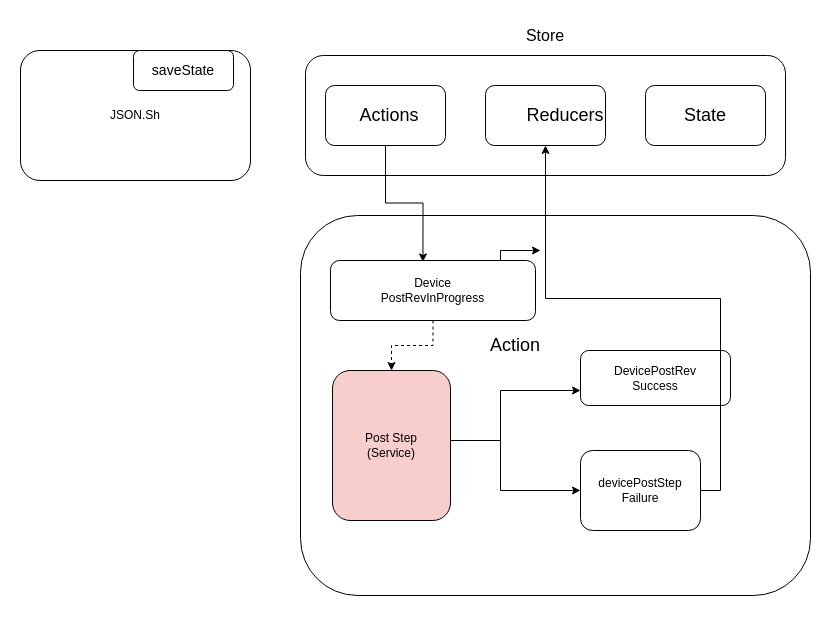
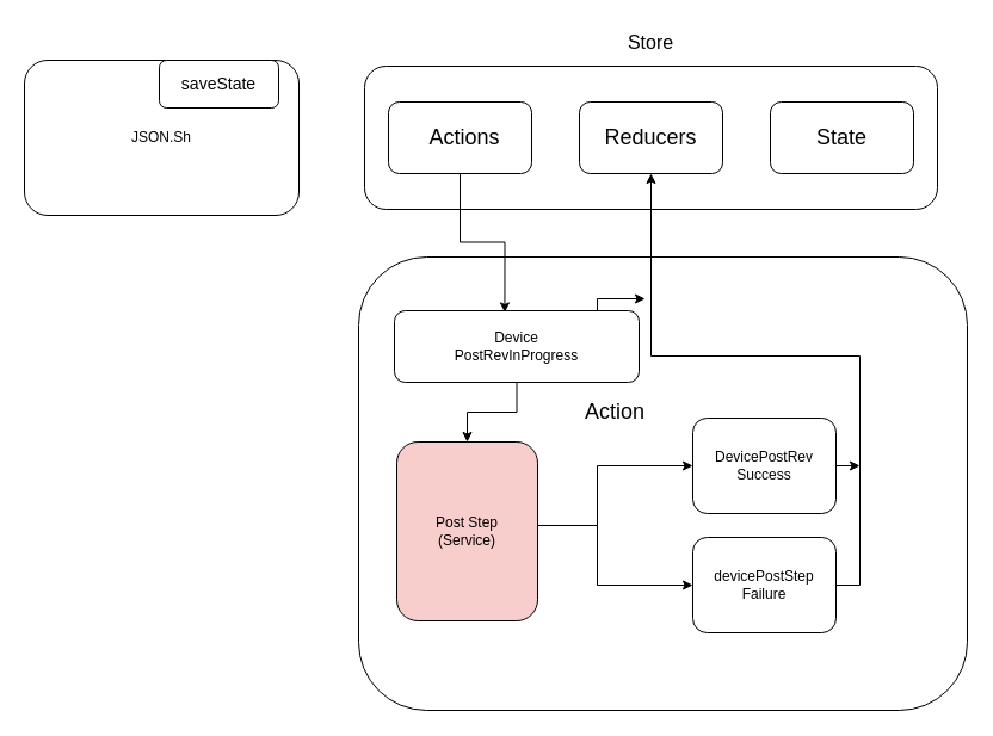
  <mxCell id="0" />
  <mxCell id="1" parent="0" />
  <mxCell id="2" value="" style="rounded=1;whiteSpace=wrap;html=1;" vertex="1" parent="1"><mxGeometry x="305" y="55" width="480" height="120" as="geometry" /></mxCell>
  <mxCell id="3" value="JSON.Sh" style="rounded=1;whiteSpace=wrap;html=1;" vertex="1" parent="1"><mxGeometry x="20" y="50" width="230" height="130" as="geometry" /></mxCell>
  <mxCell id="4" value="&lt;font style=&quot;font-size: 14px;&quot;&gt;saveState&lt;/font&gt;" style="rounded=1;whiteSpace=wrap;html=1;" vertex="1" parent="1"><mxGeometry x="133" y="50" width="100" height="40" as="geometry" /></mxCell>
  <mxCell id="5" value="" style="rounded=1;whiteSpace=wrap;html=1;" vertex="1" parent="1"><mxGeometry x="325" y="85" width="120" height="60" as="geometry" /></mxCell>
  <mxCell id="6" value="" style="rounded=1;whiteSpace=wrap;html=1;" vertex="1" parent="1"><mxGeometry x="485" y="85" width="120" height="60" as="geometry" /></mxCell>
  <mxCell id="7" value="" style="rounded=1;whiteSpace=wrap;html=1;" vertex="1" parent="1"><mxGeometry x="645" y="85" width="120" height="60" as="geometry" /></mxCell>
  <mxCell id="8" style="edgeStyle=orthogonalEdgeStyle;rounded=0;orthogonalLoop=1;jettySize=auto;html=1;exitX=0.5;exitY=1;exitDx=0;exitDy=0;" edge="1" parent="1" source="4" target="4"><mxGeometry relative="1" as="geometry" /></mxCell>
  <mxCell id="9" value="&lt;font size=&quot;3&quot;&gt;Store&lt;/font&gt;" style="text;strokeColor=none;align=center;fillColor=none;html=1;verticalAlign=middle;whiteSpace=wrap;rounded=0;" vertex="1" parent="1"><mxGeometry x="515" y="20" width="60" height="30" as="geometry" /></mxCell>
  <mxCell id="10" value="&lt;font style=&quot;font-size: 18px;&quot;&gt;Actions&lt;/font&gt;" style="text;html=1;strokeColor=none;fillColor=none;align=center;verticalAlign=middle;whiteSpace=wrap;rounded=0;" vertex="1" parent="1"><mxGeometry x="359" y="100" width="60" height="30" as="geometry" /></mxCell>
- <mxCell id="11" value="&lt;font style=&quot;font-size: 18px;&quot;&gt;Reducers&lt;/font&gt;" style="text;html=1;strokeColor=none;fillColor=none;align=center;verticalAlign=middle;whiteSpace=wrap;rounded=0;" vertex="1" parent="1"><mxGeometry x="535" y="100" width="60" height="30" as="geometry" /></mxCell>
+ <mxCell id="11" value="&lt;font style=&quot;font-size: 18px;&quot;&gt;Reducers&lt;/font&gt;" style="text;html=1;strokeColor=none;fillColor=none;align=center;verticalAlign=middle;whiteSpace=wrap;rounded=0;" vertex="1" parent="1"><mxGeometry x="515" y="100" width="60" height="30" as="geometry" /></mxCell>
  <mxCell id="12" value="&lt;font style=&quot;font-size: 18px;&quot;&gt;State&lt;/font&gt;" style="text;html=1;strokeColor=none;fillColor=none;align=center;verticalAlign=middle;whiteSpace=wrap;rounded=0;" vertex="1" parent="1"><mxGeometry x="675" y="100" width="60" height="30" as="geometry" /></mxCell>
  <mxCell id="13" value="" style="rounded=1;whiteSpace=wrap;html=1;" vertex="1" parent="1"><mxGeometry x="300" y="215" width="510" height="380" as="geometry" /></mxCell>
  <mxCell id="14" style="edgeStyle=orthogonalEdgeStyle;rounded=0;orthogonalLoop=1;jettySize=auto;html=1;exitX=1;exitY=0.5;exitDx=0;exitDy=0;" edge="1" parent="1" source="16"><mxGeometry relative="1" as="geometry"><mxPoint x="540" y="250" as="targetPoint" /><Array as="points"><mxPoint x="500" y="290" /><mxPoint x="500" y="250" /></Array></mxGeometry></mxCell>
- <mxCell id="15" style="edgeStyle=orthogonalEdgeStyle;rounded=0;orthogonalLoop=1;jettySize=auto;html=1;exitX=0.5;exitY=1;exitDx=0;exitDy=0;entryX=0.5;entryY=0;entryDx=0;entryDy=0;dashed=1;" edge="1" parent="1" source="16" target="18"><mxGeometry relative="1" as="geometry" /></mxCell>
+ <mxCell id="15" style="edgeStyle=orthogonalEdgeStyle;rounded=0;orthogonalLoop=1;jettySize=auto;html=1;exitX=0.5;exitY=1;exitDx=0;exitDy=0;entryX=0.5;entryY=0;entryDx=0;entryDy=0;" edge="1" parent="1" source="16" target="18"><mxGeometry relative="1" as="geometry" /></mxCell>
  <mxCell id="16" value="Device&lt;br&gt;PostRevInProgress" style="rounded=1;whiteSpace=wrap;html=1;" vertex="1" parent="1"><mxGeometry x="330" y="260" width="205" height="60" as="geometry" /></mxCell>
  <mxCell id="17" style="edgeStyle=orthogonalEdgeStyle;rounded=0;orthogonalLoop=1;jettySize=auto;html=1;" edge="1" parent="1" target="20"><mxGeometry relative="1" as="geometry"><mxPoint x="450" y="450" as="sourcePoint" /><mxPoint x="545" y="580" as="targetPoint" /><Array as="points"><mxPoint x="450" y="440" /><mxPoint x="500" y="440" /><mxPoint x="500" y="390" /></Array></mxGeometry></mxCell>
  <mxCell id="18" value="Post Step&lt;br&gt;(Service)" style="rounded=1;whiteSpace=wrap;html=1;fillColor=#f8cecc;" vertex="1" parent="1"><mxGeometry x="332" y="370" width="118" height="150" as="geometry" /></mxCell>
  <mxCell id="19" style="edgeStyle=orthogonalEdgeStyle;rounded=0;orthogonalLoop=1;jettySize=auto;html=1;exitX=1;exitY=0.5;exitDx=0;exitDy=0;" edge="1" parent="1" source="20"><mxGeometry relative="1" as="geometry"><mxPoint x="720" y="390" as="targetPoint" /></mxGeometry></mxCell>
- <mxCell id="20" value="DevicePostRev&lt;br&gt;Success" style="rounded=1;whiteSpace=wrap;html=1;" vertex="1" parent="1"><mxGeometry x="580" y="350" width="150" height="55" as="geometry" /></mxCell>
+ <mxCell id="20" value="DevicePostRev&lt;br&gt;Success" style="rounded=1;whiteSpace=wrap;html=1;" vertex="1" parent="1"><mxGeometry x="580" y="350" width="120" height="80" as="geometry" /></mxCell>
  <mxCell id="21" style="edgeStyle=orthogonalEdgeStyle;rounded=0;orthogonalLoop=1;jettySize=auto;html=1;exitX=1;exitY=0.5;exitDx=0;exitDy=0;entryX=0.5;entryY=1;entryDx=0;entryDy=0;" edge="1" parent="1" source="22" target="6"><mxGeometry relative="1" as="geometry"><Array as="points"><mxPoint x="720" y="490" /><mxPoint x="720" y="298" /><mxPoint x="545" y="298" /></Array></mxGeometry></mxCell>
  <mxCell id="22" value="devicePostStep&lt;br&gt;Failure" style="rounded=1;whiteSpace=wrap;html=1;" vertex="1" parent="1"><mxGeometry x="580" y="450" width="120" height="80" as="geometry" /></mxCell>
  <mxCell id="23" style="edgeStyle=orthogonalEdgeStyle;rounded=0;orthogonalLoop=1;jettySize=auto;html=1;" edge="1" parent="1"><mxGeometry relative="1" as="geometry"><mxPoint x="450" y="450" as="sourcePoint" /><mxPoint x="580" y="490" as="targetPoint" /><Array as="points"><mxPoint x="450" y="440" /><mxPoint x="500" y="440" /><mxPoint x="500" y="490" /></Array></mxGeometry></mxCell>
  <mxCell id="24" value="&lt;font style=&quot;font-size: 18px;&quot;&gt;Action&lt;/font&gt;" style="text;html=1;strokeColor=none;fillColor=none;align=center;verticalAlign=middle;whiteSpace=wrap;rounded=0;" vertex="1" parent="1"><mxGeometry x="485" y="330" width="60" height="30" as="geometry" /></mxCell>
  <mxCell id="25" style="edgeStyle=orthogonalEdgeStyle;rounded=0;orthogonalLoop=1;jettySize=auto;html=1;exitX=0.5;exitY=1;exitDx=0;exitDy=0;entryX=0.451;entryY=0.024;entryDx=0;entryDy=0;entryPerimeter=0;" edge="1" parent="1" source="5" target="16"><mxGeometry relative="1" as="geometry" /></mxCell>
